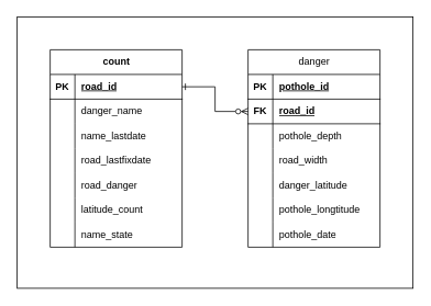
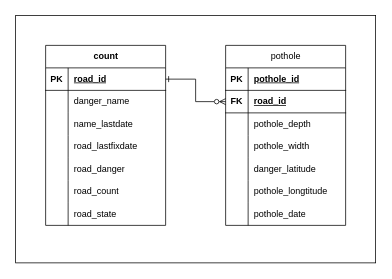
  <mxCell id="0" />
  <mxCell id="1" parent="0" />
  <mxCell id="2" value="" style="rounded=0;whiteSpace=wrap;html=1;" vertex="1" parent="1"><mxGeometry width="480" height="330" as="geometry" x="20" y="20" /></mxCell>
- <mxCell id="3" value="&lt;span style=&quot;font-weight: 400; text-align: left; text-wrap-mode: wrap;&quot;&gt;danger&lt;/span&gt;" style="shape=table;startSize=30;container=1;collapsible=1;childLayout=tableLayout;fixedRows=1;rowLines=0;fontStyle=1;align=center;resizeLast=1;html=1;" vertex="1" parent="1"><mxGeometry x="300" y="60" width="160" height="240" as="geometry" /></mxCell>
+ <mxCell id="3" value="&lt;span style=&quot;font-weight: 400; text-align: left; text-wrap-mode: wrap;&quot;&gt;pothole&lt;/span&gt;" style="shape=table;startSize=30;container=1;collapsible=1;childLayout=tableLayout;fixedRows=1;rowLines=0;fontStyle=1;align=center;resizeLast=1;html=1;" vertex="1" parent="1"><mxGeometry x="300" y="60" width="160" height="240" as="geometry" /></mxCell>
  <mxCell id="4" style="shape=tableRow;horizontal=0;startSize=0;swimlaneHead=0;swimlaneBody=0;fillColor=none;collapsible=0;dropTarget=0;points=[[0,0.5],[1,0.5]];portConstraint=eastwest;top=0;left=0;right=0;bottom=1;" vertex="1" parent="3"><mxGeometry y="30" width="160" height="30" as="geometry" /></mxCell>
  <mxCell id="5" value="PK" style="shape=partialRectangle;connectable=0;fillColor=none;top=0;left=0;bottom=0;right=0;fontStyle=1;overflow=hidden;whiteSpace=wrap;html=1;" vertex="1" parent="4"><mxGeometry width="30" height="30" as="geometry"><mxRectangle width="30" height="30" as="alternateBounds" /></mxGeometry></mxCell>
  <mxCell id="6" value="pothole_id" style="shape=partialRectangle;connectable=0;fillColor=none;top=0;left=0;bottom=0;right=0;align=left;spacingLeft=6;fontStyle=5;overflow=hidden;whiteSpace=wrap;html=1;" vertex="1" parent="4"><mxGeometry x="30" width="130" height="30" as="geometry"><mxRectangle width="130" height="30" as="alternateBounds" /></mxGeometry></mxCell>
  <mxCell id="7" value="" style="shape=tableRow;horizontal=0;startSize=0;swimlaneHead=0;swimlaneBody=0;fillColor=none;collapsible=0;dropTarget=0;points=[[0,0.5],[1,0.5]];portConstraint=eastwest;top=0;left=0;right=0;bottom=1;" vertex="1" parent="3"><mxGeometry y="60" width="160" height="30" as="geometry" /></mxCell>
  <mxCell id="8" value="FK" style="shape=partialRectangle;connectable=0;fillColor=none;top=0;left=0;bottom=0;right=0;fontStyle=1;overflow=hidden;whiteSpace=wrap;html=1;" vertex="1" parent="7"><mxGeometry width="30" height="30" as="geometry"><mxRectangle width="30" height="30" as="alternateBounds" /></mxGeometry></mxCell>
  <mxCell id="9" value="road_id" style="shape=partialRectangle;connectable=0;fillColor=none;top=0;left=0;bottom=0;right=0;align=left;spacingLeft=6;fontStyle=5;overflow=hidden;whiteSpace=wrap;html=1;" vertex="1" parent="7"><mxGeometry x="30" width="130" height="30" as="geometry"><mxRectangle width="130" height="30" as="alternateBounds" /></mxGeometry></mxCell>
  <mxCell id="10" value="" style="shape=tableRow;horizontal=0;startSize=0;swimlaneHead=0;swimlaneBody=0;fillColor=none;collapsible=0;dropTarget=0;points=[[0,0.5],[1,0.5]];portConstraint=eastwest;top=0;left=0;right=0;bottom=0;" vertex="1" parent="3"><mxGeometry y="90" width="160" height="30" as="geometry" /></mxCell>
  <mxCell id="11" value="" style="shape=partialRectangle;connectable=0;fillColor=none;top=0;left=0;bottom=0;right=0;editable=1;overflow=hidden;whiteSpace=wrap;html=1;" vertex="1" parent="10"><mxGeometry width="30" height="30" as="geometry"><mxRectangle width="30" height="30" as="alternateBounds" /></mxGeometry></mxCell>
  <mxCell id="12" value="pothole_depth" style="shape=partialRectangle;connectable=0;fillColor=none;top=0;left=0;bottom=0;right=0;align=left;spacingLeft=6;overflow=hidden;whiteSpace=wrap;html=1;" vertex="1" parent="10"><mxGeometry x="30" width="130" height="30" as="geometry"><mxRectangle width="130" height="30" as="alternateBounds" /></mxGeometry></mxCell>
  <mxCell id="13" value="" style="shape=tableRow;horizontal=0;startSize=0;swimlaneHead=0;swimlaneBody=0;fillColor=none;collapsible=0;dropTarget=0;points=[[0,0.5],[1,0.5]];portConstraint=eastwest;top=0;left=0;right=0;bottom=0;" vertex="1" parent="3"><mxGeometry y="120" width="160" height="30" as="geometry" /></mxCell>
  <mxCell id="14" value="" style="shape=partialRectangle;connectable=0;fillColor=none;top=0;left=0;bottom=0;right=0;editable=1;overflow=hidden;whiteSpace=wrap;html=1;" vertex="1" parent="13"><mxGeometry width="30" height="30" as="geometry"><mxRectangle width="30" height="30" as="alternateBounds" /></mxGeometry></mxCell>
- <mxCell id="15" value="road_width" style="shape=partialRectangle;connectable=0;fillColor=none;top=0;left=0;bottom=0;right=0;align=left;spacingLeft=6;overflow=hidden;whiteSpace=wrap;html=1;" vertex="1" parent="13"><mxGeometry x="30" width="130" height="30" as="geometry"><mxRectangle width="130" height="30" as="alternateBounds" /></mxGeometry></mxCell>
+ <mxCell id="15" value="pothole_width" style="shape=partialRectangle;connectable=0;fillColor=none;top=0;left=0;bottom=0;right=0;align=left;spacingLeft=6;overflow=hidden;whiteSpace=wrap;html=1;" vertex="1" parent="13"><mxGeometry x="30" width="130" height="30" as="geometry"><mxRectangle width="130" height="30" as="alternateBounds" /></mxGeometry></mxCell>
  <mxCell id="16" value="" style="shape=tableRow;horizontal=0;startSize=0;swimlaneHead=0;swimlaneBody=0;fillColor=none;collapsible=0;dropTarget=0;points=[[0,0.5],[1,0.5]];portConstraint=eastwest;top=0;left=0;right=0;bottom=0;" vertex="1" parent="3"><mxGeometry y="150" width="160" height="30" as="geometry" /></mxCell>
  <mxCell id="17" value="" style="shape=partialRectangle;connectable=0;fillColor=none;top=0;left=0;bottom=0;right=0;editable=1;overflow=hidden;whiteSpace=wrap;html=1;" vertex="1" parent="16"><mxGeometry width="30" height="30" as="geometry"><mxRectangle width="30" height="30" as="alternateBounds" /></mxGeometry></mxCell>
  <mxCell id="18" value="danger_latitude" style="shape=partialRectangle;connectable=0;fillColor=none;top=0;left=0;bottom=0;right=0;align=left;spacingLeft=6;overflow=hidden;whiteSpace=wrap;html=1;" vertex="1" parent="16"><mxGeometry x="30" width="130" height="30" as="geometry"><mxRectangle width="130" height="30" as="alternateBounds" /></mxGeometry></mxCell>
  <mxCell id="19" style="shape=tableRow;horizontal=0;startSize=0;swimlaneHead=0;swimlaneBody=0;fillColor=none;collapsible=0;dropTarget=0;points=[[0,0.5],[1,0.5]];portConstraint=eastwest;top=0;left=0;right=0;bottom=0;" vertex="1" parent="3"><mxGeometry y="180" width="160" height="30" as="geometry" /></mxCell>
  <mxCell id="20" style="shape=partialRectangle;connectable=0;fillColor=none;top=0;left=0;bottom=0;right=0;editable=1;overflow=hidden;whiteSpace=wrap;html=1;" vertex="1" parent="19"><mxGeometry width="30" height="30" as="geometry"><mxRectangle width="30" height="30" as="alternateBounds" /></mxGeometry></mxCell>
  <mxCell id="21" value="pothole_longtitude" style="shape=partialRectangle;connectable=0;fillColor=none;top=0;left=0;bottom=0;right=0;align=left;spacingLeft=6;overflow=hidden;whiteSpace=wrap;html=1;" vertex="1" parent="19"><mxGeometry x="30" width="130" height="30" as="geometry"><mxRectangle width="130" height="30" as="alternateBounds" /></mxGeometry></mxCell>
  <mxCell id="22" style="shape=tableRow;horizontal=0;startSize=0;swimlaneHead=0;swimlaneBody=0;fillColor=none;collapsible=0;dropTarget=0;points=[[0,0.5],[1,0.5]];portConstraint=eastwest;top=0;left=0;right=0;bottom=0;" vertex="1" parent="3"><mxGeometry y="210" width="160" height="30" as="geometry" /></mxCell>
  <mxCell id="23" style="shape=partialRectangle;connectable=0;fillColor=none;top=0;left=0;bottom=0;right=0;editable=1;overflow=hidden;whiteSpace=wrap;html=1;" vertex="1" parent="22"><mxGeometry width="30" height="30" as="geometry"><mxRectangle width="30" height="30" as="alternateBounds" /></mxGeometry></mxCell>
  <mxCell id="24" value="pothole_date" style="shape=partialRectangle;connectable=0;fillColor=none;top=0;left=0;bottom=0;right=0;align=left;spacingLeft=6;overflow=hidden;whiteSpace=wrap;html=1;" vertex="1" parent="22"><mxGeometry x="30" width="130" height="30" as="geometry"><mxRectangle width="130" height="30" as="alternateBounds" /></mxGeometry></mxCell>
  <mxCell id="25" value="count" style="shape=table;startSize=30;container=1;collapsible=1;childLayout=tableLayout;fixedRows=1;rowLines=0;fontStyle=1;align=center;resizeLast=1;html=1;" vertex="1" parent="1"><mxGeometry x="60" y="60" width="160" height="240" as="geometry" /></mxCell>
  <mxCell id="26" value="" style="shape=tableRow;horizontal=0;startSize=0;swimlaneHead=0;swimlaneBody=0;fillColor=none;collapsible=0;dropTarget=0;points=[[0,0.5],[1,0.5]];portConstraint=eastwest;top=0;left=0;right=0;bottom=1;" vertex="1" parent="25"><mxGeometry y="30" width="160" height="30" as="geometry" /></mxCell>
  <mxCell id="27" value="PK" style="shape=partialRectangle;connectable=0;fillColor=none;top=0;left=0;bottom=0;right=0;fontStyle=1;overflow=hidden;whiteSpace=wrap;html=1;" vertex="1" parent="26"><mxGeometry width="30" height="30" as="geometry"><mxRectangle width="30" height="30" as="alternateBounds" /></mxGeometry></mxCell>
  <mxCell id="28" value="road_id" style="shape=partialRectangle;connectable=0;fillColor=none;top=0;left=0;bottom=0;right=0;align=left;spacingLeft=6;fontStyle=5;overflow=hidden;whiteSpace=wrap;html=1;" vertex="1" parent="26"><mxGeometry x="30" width="130" height="30" as="geometry"><mxRectangle width="130" height="30" as="alternateBounds" /></mxGeometry></mxCell>
  <mxCell id="29" value="" style="shape=tableRow;horizontal=0;startSize=0;swimlaneHead=0;swimlaneBody=0;fillColor=none;collapsible=0;dropTarget=0;points=[[0,0.5],[1,0.5]];portConstraint=eastwest;top=0;left=0;right=0;bottom=0;" vertex="1" parent="25"><mxGeometry y="60" width="160" height="30" as="geometry" /></mxCell>
  <mxCell id="30" value="" style="shape=partialRectangle;connectable=0;fillColor=none;top=0;left=0;bottom=0;right=0;editable=1;overflow=hidden;whiteSpace=wrap;html=1;" vertex="1" parent="29"><mxGeometry width="30" height="30" as="geometry"><mxRectangle width="30" height="30" as="alternateBounds" /></mxGeometry></mxCell>
  <mxCell id="31" value="&lt;span style=&quot;font-weight: normal;&quot;&gt;danger_name&lt;/span&gt;" style="shape=partialRectangle;connectable=0;fillColor=none;top=0;left=0;bottom=0;right=0;align=left;spacingLeft=6;overflow=hidden;whiteSpace=wrap;html=1;fontStyle=1" vertex="1" parent="29"><mxGeometry x="30" width="130" height="30" as="geometry"><mxRectangle width="130" height="30" as="alternateBounds" /></mxGeometry></mxCell>
  <mxCell id="32" value="" style="shape=tableRow;horizontal=0;startSize=0;swimlaneHead=0;swimlaneBody=0;fillColor=none;collapsible=0;dropTarget=0;points=[[0,0.5],[1,0.5]];portConstraint=eastwest;top=0;left=0;right=0;bottom=0;" vertex="1" parent="25"><mxGeometry y="90" width="160" height="30" as="geometry" /></mxCell>
  <mxCell id="33" value="" style="shape=partialRectangle;connectable=0;fillColor=none;top=0;left=0;bottom=0;right=0;editable=1;overflow=hidden;whiteSpace=wrap;html=1;" vertex="1" parent="32"><mxGeometry width="30" height="30" as="geometry"><mxRectangle width="30" height="30" as="alternateBounds" /></mxGeometry></mxCell>
  <mxCell id="34" value="&lt;span style=&quot;font-weight: normal;&quot;&gt;name_lastdate&lt;/span&gt;" style="shape=partialRectangle;connectable=0;fillColor=none;top=0;left=0;bottom=0;right=0;align=left;spacingLeft=6;overflow=hidden;whiteSpace=wrap;html=1;fontStyle=1" vertex="1" parent="32"><mxGeometry x="30" width="130" height="30" as="geometry"><mxRectangle width="130" height="30" as="alternateBounds" /></mxGeometry></mxCell>
  <mxCell id="35" value="" style="shape=tableRow;horizontal=0;startSize=0;swimlaneHead=0;swimlaneBody=0;fillColor=none;collapsible=0;dropTarget=0;points=[[0,0.5],[1,0.5]];portConstraint=eastwest;top=0;left=0;right=0;bottom=0;" vertex="1" parent="25"><mxGeometry y="120" width="160" height="30" as="geometry" /></mxCell>
  <mxCell id="36" value="" style="shape=partialRectangle;connectable=0;fillColor=none;top=0;left=0;bottom=0;right=0;editable=1;overflow=hidden;whiteSpace=wrap;html=1;" vertex="1" parent="35"><mxGeometry width="30" height="30" as="geometry"><mxRectangle width="30" height="30" as="alternateBounds" /></mxGeometry></mxCell>
  <mxCell id="37" value="road_lastfixdate" style="shape=partialRectangle;connectable=0;fillColor=none;top=0;left=0;bottom=0;right=0;align=left;spacingLeft=6;overflow=hidden;whiteSpace=wrap;html=1;fontStyle=0" vertex="1" parent="35"><mxGeometry x="30" width="130" height="30" as="geometry"><mxRectangle width="130" height="30" as="alternateBounds" /></mxGeometry></mxCell>
  <mxCell id="38" style="shape=tableRow;horizontal=0;startSize=0;swimlaneHead=0;swimlaneBody=0;fillColor=none;collapsible=0;dropTarget=0;points=[[0,0.5],[1,0.5]];portConstraint=eastwest;top=0;left=0;right=0;bottom=0;" vertex="1" parent="25"><mxGeometry y="150" width="160" height="30" as="geometry" /></mxCell>
  <mxCell id="39" style="shape=partialRectangle;connectable=0;fillColor=none;top=0;left=0;bottom=0;right=0;editable=1;overflow=hidden;whiteSpace=wrap;html=1;" vertex="1" parent="38"><mxGeometry width="30" height="30" as="geometry"><mxRectangle width="30" height="30" as="alternateBounds" /></mxGeometry></mxCell>
  <mxCell id="40" value="road_danger" style="shape=partialRectangle;connectable=0;fillColor=none;top=0;left=0;bottom=0;right=0;align=left;spacingLeft=6;overflow=hidden;whiteSpace=wrap;html=1;" vertex="1" parent="38"><mxGeometry x="30" width="130" height="30" as="geometry"><mxRectangle width="130" height="30" as="alternateBounds" /></mxGeometry></mxCell>
  <mxCell id="41" style="shape=tableRow;horizontal=0;startSize=0;swimlaneHead=0;swimlaneBody=0;fillColor=none;collapsible=0;dropTarget=0;points=[[0,0.5],[1,0.5]];portConstraint=eastwest;top=0;left=0;right=0;bottom=0;" vertex="1" parent="25"><mxGeometry y="180" width="160" height="30" as="geometry" /></mxCell>
  <mxCell id="42" style="shape=partialRectangle;connectable=0;fillColor=none;top=0;left=0;bottom=0;right=0;editable=1;overflow=hidden;whiteSpace=wrap;html=1;" vertex="1" parent="41"><mxGeometry width="30" height="30" as="geometry"><mxRectangle width="30" height="30" as="alternateBounds" /></mxGeometry></mxCell>
- <mxCell id="43" value="latitude_count" style="shape=partialRectangle;connectable=0;fillColor=none;top=0;left=0;bottom=0;right=0;align=left;spacingLeft=6;overflow=hidden;whiteSpace=wrap;html=1;" vertex="1" parent="41"><mxGeometry x="30" width="130" height="30" as="geometry"><mxRectangle width="130" height="30" as="alternateBounds" /></mxGeometry></mxCell>
+ <mxCell id="43" value="road_count" style="shape=partialRectangle;connectable=0;fillColor=none;top=0;left=0;bottom=0;right=0;align=left;spacingLeft=6;overflow=hidden;whiteSpace=wrap;html=1;" vertex="1" parent="41"><mxGeometry x="30" width="130" height="30" as="geometry"><mxRectangle width="130" height="30" as="alternateBounds" /></mxGeometry></mxCell>
  <mxCell id="44" style="shape=tableRow;horizontal=0;startSize=0;swimlaneHead=0;swimlaneBody=0;fillColor=none;collapsible=0;dropTarget=0;points=[[0,0.5],[1,0.5]];portConstraint=eastwest;top=0;left=0;right=0;bottom=0;" vertex="1" parent="25"><mxGeometry y="210" width="160" height="30" as="geometry" /></mxCell>
  <mxCell id="45" style="shape=partialRectangle;connectable=0;fillColor=none;top=0;left=0;bottom=0;right=0;editable=1;overflow=hidden;whiteSpace=wrap;html=1;" vertex="1" parent="44"><mxGeometry width="30" height="30" as="geometry"><mxRectangle width="30" height="30" as="alternateBounds" /></mxGeometry></mxCell>
- <mxCell id="46" value="name_state" style="shape=partialRectangle;connectable=0;fillColor=none;top=0;left=0;bottom=0;right=0;align=left;spacingLeft=6;overflow=hidden;whiteSpace=wrap;html=1;" vertex="1" parent="44"><mxGeometry x="30" width="130" height="30" as="geometry"><mxRectangle width="130" height="30" as="alternateBounds" /></mxGeometry></mxCell>
+ <mxCell id="46" value="road_state" style="shape=partialRectangle;connectable=0;fillColor=none;top=0;left=0;bottom=0;right=0;align=left;spacingLeft=6;overflow=hidden;whiteSpace=wrap;html=1;" vertex="1" parent="44"><mxGeometry x="30" width="130" height="30" as="geometry"><mxRectangle width="130" height="30" as="alternateBounds" /></mxGeometry></mxCell>
  <mxCell id="47" style="edgeStyle=orthogonalEdgeStyle;rounded=0;orthogonalLoop=1;jettySize=auto;html=1;exitX=1;exitY=0.5;exitDx=0;exitDy=0;entryX=0;entryY=0.5;entryDx=0;entryDy=0;endArrow=ERzeroToMany;startFill=0;endFill=0;startArrow=ERone;" edge="1" parent="1" source="26" target="7"><mxGeometry relative="1" as="geometry" /></mxCell>
